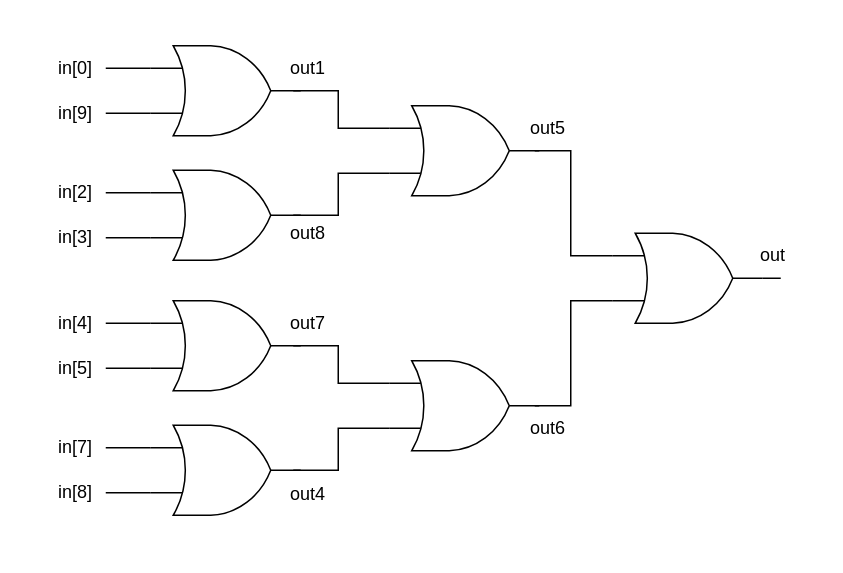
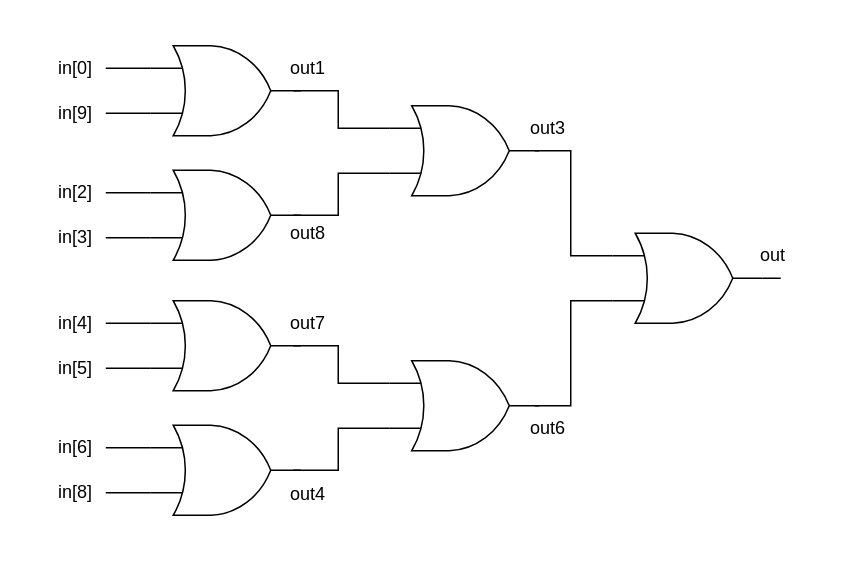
  <mxCell id="0" />
  <mxCell id="1" parent="0" />
  <mxCell id="2" value="" style="rounded=0;whiteSpace=wrap;html=1;fillColor=none;strokeColor=none;" parent="1" vertex="1"><mxGeometry x="20" y="20" width="520" height="340" as="geometry" /></mxCell>
  <mxCell id="3" value="" style="verticalLabelPosition=bottom;shadow=0;dashed=0;align=center;html=1;verticalAlign=top;shape=mxgraph.electrical.logic_gates.logic_gate;operation=or;" vertex="1" parent="1"><mxGeometry x="100" y="30" width="100" height="60" as="geometry" /></mxCell>
  <mxCell id="4" value="" style="endArrow=none;html=1;rounded=0;entryX=0;entryY=0.25;entryDx=0;entryDy=0;entryPerimeter=0;" edge="1" parent="1" target="3"><mxGeometry width="50" height="50" relative="1" as="geometry"><mxPoint x="70" y="45" as="sourcePoint" /><mxPoint x="70" y="40" as="targetPoint" /></mxGeometry></mxCell>
  <mxCell id="5" value="" style="endArrow=none;html=1;rounded=0;entryX=0;entryY=0.75;entryDx=0;entryDy=0;entryPerimeter=0;" edge="1" parent="1" target="3"><mxGeometry width="50" height="50" relative="1" as="geometry"><mxPoint x="70" y="75" as="sourcePoint" /><mxPoint x="100" y="75" as="targetPoint" /></mxGeometry></mxCell>
  <mxCell id="6" value="in[0]" style="text;html=1;align=center;verticalAlign=middle;whiteSpace=wrap;rounded=0;" vertex="1" parent="1"><mxGeometry x="30" y="30" width="40" height="30" as="geometry" /></mxCell>
  <mxCell id="7" value="in[9]" style="text;html=1;align=center;verticalAlign=middle;whiteSpace=wrap;rounded=0;" vertex="1" parent="1"><mxGeometry x="30" y="60" width="40" height="30" as="geometry" /></mxCell>
  <mxCell id="8" value="" style="endArrow=none;html=1;rounded=0;exitX=1;exitY=0.5;exitDx=0;exitDy=0;exitPerimeter=0;entryX=0;entryY=0.25;entryDx=0;entryDy=0;entryPerimeter=0;" edge="1" parent="1" target="27"><mxGeometry width="50" height="50" relative="1" as="geometry"><mxPoint x="195" y="60" as="sourcePoint" /><mxPoint x="245" y="60" as="targetPoint" /><Array as="points"><mxPoint x="225" y="60" /><mxPoint x="225" y="85" /></Array></mxGeometry></mxCell>
  <mxCell id="9" value="" style="verticalLabelPosition=bottom;shadow=0;dashed=0;align=center;html=1;verticalAlign=top;shape=mxgraph.electrical.logic_gates.logic_gate;operation=or;" vertex="1" parent="1"><mxGeometry x="100" y="113" width="100" height="60" as="geometry" /></mxCell>
  <mxCell id="10" value="" style="endArrow=none;html=1;rounded=0;entryX=0;entryY=0.25;entryDx=0;entryDy=0;entryPerimeter=0;" edge="1" target="9" parent="1"><mxGeometry width="50" height="50" relative="1" as="geometry"><mxPoint x="70" y="128" as="sourcePoint" /><mxPoint x="70" y="123" as="targetPoint" /></mxGeometry></mxCell>
  <mxCell id="11" value="" style="endArrow=none;html=1;rounded=0;entryX=0;entryY=0.75;entryDx=0;entryDy=0;entryPerimeter=0;" edge="1" target="9" parent="1"><mxGeometry width="50" height="50" relative="1" as="geometry"><mxPoint x="70" y="158" as="sourcePoint" /><mxPoint x="100" y="158" as="targetPoint" /></mxGeometry></mxCell>
  <mxCell id="12" value="in[2]" style="text;html=1;align=center;verticalAlign=middle;whiteSpace=wrap;rounded=0;" vertex="1" parent="1"><mxGeometry x="30" y="113" width="40" height="30" as="geometry" /></mxCell>
  <mxCell id="13" value="in[3]" style="text;html=1;align=center;verticalAlign=middle;whiteSpace=wrap;rounded=0;" vertex="1" parent="1"><mxGeometry x="30" y="143" width="40" height="30" as="geometry" /></mxCell>
  <mxCell id="14" value="" style="endArrow=none;html=1;rounded=0;exitX=1;exitY=0.5;exitDx=0;exitDy=0;exitPerimeter=0;entryX=0;entryY=0.75;entryDx=0;entryDy=0;entryPerimeter=0;" edge="1" parent="1" target="27"><mxGeometry width="50" height="50" relative="1" as="geometry"><mxPoint x="195" y="143" as="sourcePoint" /><mxPoint x="245" y="143" as="targetPoint" /><Array as="points"><mxPoint x="225" y="143" /><mxPoint x="225" y="115" /></Array></mxGeometry></mxCell>
  <mxCell id="15" value="" style="endArrow=none;html=1;rounded=0;entryX=0;entryY=0.25;entryDx=0;entryDy=0;entryPerimeter=0;" edge="1" target="21" parent="1"><mxGeometry width="50" height="50" relative="1" as="geometry"><mxPoint x="70" y="215" as="sourcePoint" /><mxPoint x="70" y="210" as="targetPoint" /></mxGeometry></mxCell>
  <mxCell id="16" value="" style="endArrow=none;html=1;rounded=0;entryX=0;entryY=0.75;entryDx=0;entryDy=0;entryPerimeter=0;" edge="1" target="21" parent="1"><mxGeometry width="50" height="50" relative="1" as="geometry"><mxPoint x="70" y="245" as="sourcePoint" /><mxPoint x="100" y="245" as="targetPoint" /></mxGeometry></mxCell>
  <mxCell id="17" value="" style="endArrow=none;html=1;rounded=0;exitX=1;exitY=0.5;exitDx=0;exitDy=0;exitPerimeter=0;entryX=0;entryY=0.25;entryDx=0;entryDy=0;entryPerimeter=0;" edge="1" parent="1" target="28"><mxGeometry width="50" height="50" relative="1" as="geometry"><mxPoint x="195" y="230" as="sourcePoint" /><mxPoint x="245" y="230" as="targetPoint" /><Array as="points"><mxPoint x="225" y="230" /><mxPoint x="225" y="255" /></Array></mxGeometry></mxCell>
  <mxCell id="18" value="" style="endArrow=none;html=1;rounded=0;entryX=0;entryY=0.25;entryDx=0;entryDy=0;entryPerimeter=0;" edge="1" target="24" parent="1"><mxGeometry width="50" height="50" relative="1" as="geometry"><mxPoint x="70" y="298" as="sourcePoint" /><mxPoint x="70" y="293" as="targetPoint" /></mxGeometry></mxCell>
  <mxCell id="19" value="" style="endArrow=none;html=1;rounded=0;entryX=0;entryY=0.75;entryDx=0;entryDy=0;entryPerimeter=0;" edge="1" target="24" parent="1"><mxGeometry width="50" height="50" relative="1" as="geometry"><mxPoint x="70" y="328" as="sourcePoint" /><mxPoint x="100" y="328" as="targetPoint" /></mxGeometry></mxCell>
  <mxCell id="20" value="" style="endArrow=none;html=1;rounded=0;exitX=1;exitY=0.5;exitDx=0;exitDy=0;exitPerimeter=0;entryX=0;entryY=0.75;entryDx=0;entryDy=0;entryPerimeter=0;" edge="1" parent="1" target="28"><mxGeometry width="50" height="50" relative="1" as="geometry"><mxPoint x="195" y="313" as="sourcePoint" /><mxPoint x="245" y="313" as="targetPoint" /><Array as="points"><mxPoint x="225" y="313" /><mxPoint x="225" y="285" /></Array></mxGeometry></mxCell>
  <mxCell id="21" value="" style="verticalLabelPosition=bottom;shadow=0;dashed=0;align=center;html=1;verticalAlign=top;shape=mxgraph.electrical.logic_gates.logic_gate;operation=or;" vertex="1" parent="1"><mxGeometry x="100" y="200" width="100" height="60" as="geometry" /></mxCell>
  <mxCell id="22" value="in[4]" style="text;html=1;align=center;verticalAlign=middle;whiteSpace=wrap;rounded=0;" vertex="1" parent="1"><mxGeometry x="30" y="200" width="40" height="30" as="geometry" /></mxCell>
  <mxCell id="23" value="in[5]" style="text;html=1;align=center;verticalAlign=middle;whiteSpace=wrap;rounded=0;" vertex="1" parent="1"><mxGeometry x="30" y="230" width="40" height="30" as="geometry" /></mxCell>
  <mxCell id="24" value="" style="verticalLabelPosition=bottom;shadow=0;dashed=0;align=center;html=1;verticalAlign=top;shape=mxgraph.electrical.logic_gates.logic_gate;operation=or;" vertex="1" parent="1"><mxGeometry x="100" y="283" width="100" height="60" as="geometry" /></mxCell>
- <mxCell id="25" value="in[7]" style="text;html=1;align=center;verticalAlign=middle;whiteSpace=wrap;rounded=0;" vertex="1" parent="1"><mxGeometry x="30" y="283" width="40" height="30" as="geometry" /></mxCell>
+ <mxCell id="25" value="in[6]" style="text;html=1;align=center;verticalAlign=middle;whiteSpace=wrap;rounded=0;" vertex="1" parent="1"><mxGeometry x="30" y="283" width="40" height="30" as="geometry" /></mxCell>
  <mxCell id="26" value="in[8]" style="text;html=1;align=center;verticalAlign=middle;whiteSpace=wrap;rounded=0;" vertex="1" parent="1"><mxGeometry x="30" y="313" width="40" height="30" as="geometry" /></mxCell>
  <mxCell id="27" value="" style="verticalLabelPosition=bottom;shadow=0;dashed=0;align=center;html=1;verticalAlign=top;shape=mxgraph.electrical.logic_gates.logic_gate;operation=or;" vertex="1" parent="1"><mxGeometry x="259" y="70" width="100" height="60" as="geometry" /></mxCell>
  <mxCell id="28" value="" style="verticalLabelPosition=bottom;shadow=0;dashed=0;align=center;html=1;verticalAlign=top;shape=mxgraph.electrical.logic_gates.logic_gate;operation=or;" vertex="1" parent="1"><mxGeometry x="259" y="240" width="100" height="60" as="geometry" /></mxCell>
  <mxCell id="29" value="" style="verticalLabelPosition=bottom;shadow=0;dashed=0;align=center;html=1;verticalAlign=top;shape=mxgraph.electrical.logic_gates.logic_gate;operation=or;" vertex="1" parent="1"><mxGeometry x="408" y="155" width="100" height="60" as="geometry" /></mxCell>
  <mxCell id="30" value="" style="endArrow=none;html=1;rounded=0;entryX=0;entryY=0.75;entryDx=0;entryDy=0;entryPerimeter=0;exitX=1;exitY=0.5;exitDx=0;exitDy=0;exitPerimeter=0;" edge="1" parent="1" target="29"><mxGeometry width="50" height="50" relative="1" as="geometry"><mxPoint x="356" y="270" as="sourcePoint" /><mxPoint x="408" y="240" as="targetPoint" /><Array as="points"><mxPoint x="380" y="270" /><mxPoint x="380" y="200" /></Array></mxGeometry></mxCell>
  <mxCell id="31" value="" style="endArrow=none;html=1;rounded=0;entryX=1;entryY=0.5;entryDx=0;entryDy=0;entryPerimeter=0;exitX=0;exitY=0.25;exitDx=0;exitDy=0;exitPerimeter=0;" edge="1" parent="1" source="29"><mxGeometry width="50" height="50" relative="1" as="geometry"><mxPoint x="278" y="210" as="sourcePoint" /><mxPoint x="356" y="100" as="targetPoint" /><Array as="points"><mxPoint x="380" y="170" /><mxPoint x="380" y="100" /></Array></mxGeometry></mxCell>
  <mxCell id="32" value="out1" style="text;html=1;align=center;verticalAlign=middle;whiteSpace=wrap;rounded=0;" vertex="1" parent="1"><mxGeometry x="180" y="30" width="50" height="30" as="geometry" /></mxCell>
  <mxCell id="33" value="out8" style="text;html=1;align=center;verticalAlign=middle;whiteSpace=wrap;rounded=0;" vertex="1" parent="1"><mxGeometry x="180" y="140" width="50" height="30" as="geometry" /></mxCell>
  <mxCell id="34" value="out7" style="text;html=1;align=center;verticalAlign=middle;whiteSpace=wrap;rounded=0;" vertex="1" parent="1"><mxGeometry x="180" y="200" width="50" height="30" as="geometry" /></mxCell>
  <mxCell id="35" value="out4" style="text;html=1;align=center;verticalAlign=middle;whiteSpace=wrap;rounded=0;" vertex="1" parent="1"><mxGeometry x="180" y="314" width="50" height="30" as="geometry" /></mxCell>
- <mxCell id="36" value="out5" style="text;html=1;align=center;verticalAlign=middle;whiteSpace=wrap;rounded=0;" vertex="1" parent="1"><mxGeometry x="340" y="70" width="50" height="30" as="geometry" /></mxCell>
+ <mxCell id="36" value="out3" style="text;html=1;align=center;verticalAlign=middle;whiteSpace=wrap;rounded=0;" vertex="1" parent="1"><mxGeometry x="340" y="70" width="50" height="30" as="geometry" /></mxCell>
  <mxCell id="37" value="out6" style="text;html=1;align=center;verticalAlign=middle;whiteSpace=wrap;rounded=0;" vertex="1" parent="1"><mxGeometry x="340" y="270" width="50" height="30" as="geometry" /></mxCell>
  <mxCell id="38" value="" style="endArrow=none;html=1;rounded=0;exitX=1;exitY=0.5;exitDx=0;exitDy=0;exitPerimeter=0;" edge="1" parent="1" source="29"><mxGeometry width="50" height="50" relative="1" as="geometry"><mxPoint x="510" y="185" as="sourcePoint" /><mxPoint x="520" y="185" as="targetPoint" /></mxGeometry></mxCell>
  <mxCell id="39" value="out" style="text;html=1;align=center;verticalAlign=middle;whiteSpace=wrap;rounded=0;" vertex="1" parent="1"><mxGeometry x="490" y="155" width="50" height="30" as="geometry" /></mxCell>
